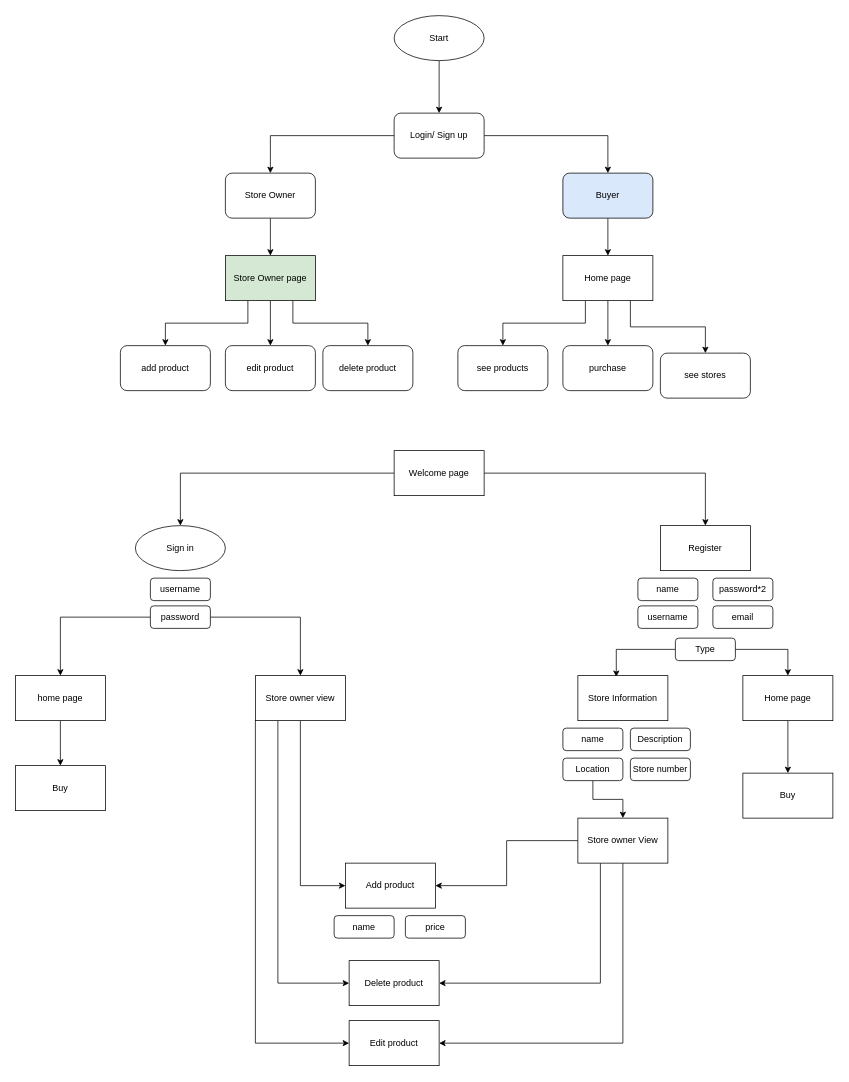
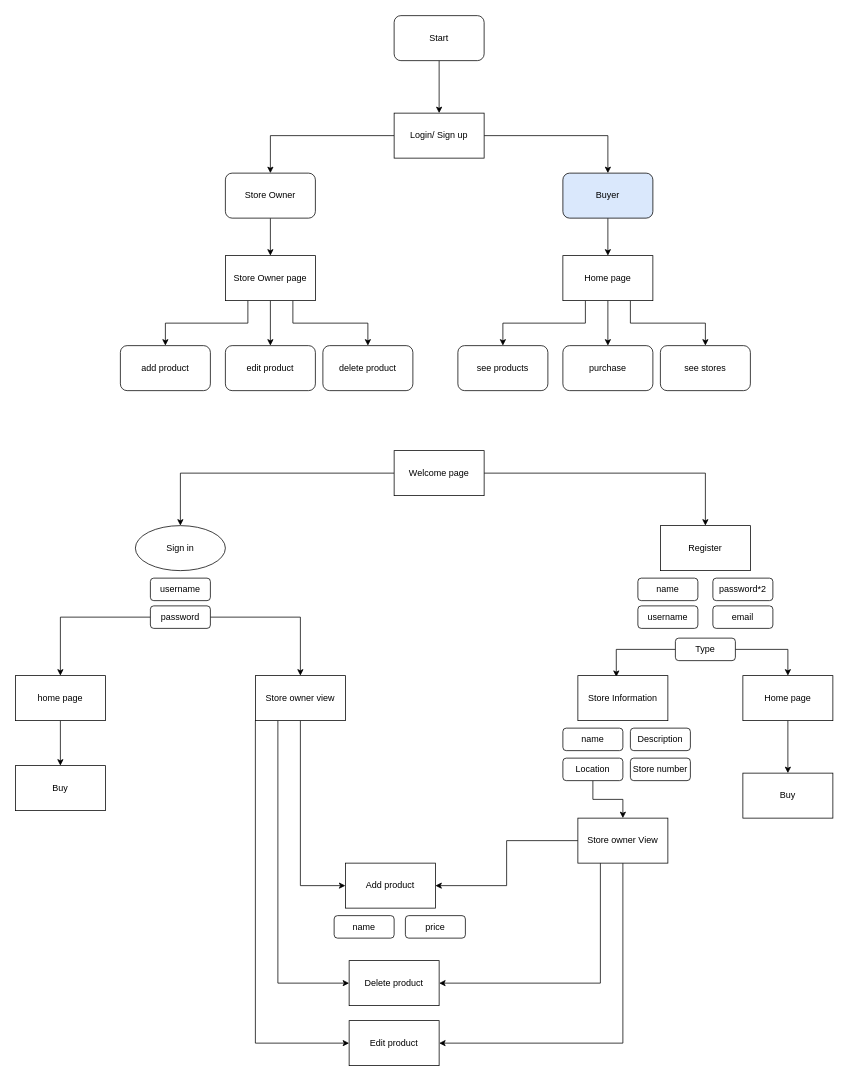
  <mxCell id="0" />
  <mxCell id="1" parent="0" />
  <mxCell id="2" style="edgeStyle=orthogonalEdgeStyle;rounded=0;orthogonalLoop=1;jettySize=auto;html=1;" edge="1" parent="1" source="3" target="6"><mxGeometry relative="1" as="geometry" /></mxCell>
- <mxCell id="3" value="Start" style="ellipse;whiteSpace=wrap;html=1;" vertex="1" parent="1"><mxGeometry x="525" y="20" width="120" height="60" as="geometry" /></mxCell>
+ <mxCell id="3" value="Start" style="rounded=1;whiteSpace=wrap;html=1;" vertex="1" parent="1"><mxGeometry x="525" y="20" width="120" height="60" as="geometry" /></mxCell>
  <mxCell id="4" style="edgeStyle=orthogonalEdgeStyle;rounded=0;orthogonalLoop=1;jettySize=auto;html=1;exitX=0;exitY=0.5;exitDx=0;exitDy=0;entryX=0.5;entryY=0;entryDx=0;entryDy=0;" edge="1" parent="1" source="6" target="8"><mxGeometry relative="1" as="geometry" /></mxCell>
  <mxCell id="5" style="edgeStyle=orthogonalEdgeStyle;rounded=0;orthogonalLoop=1;jettySize=auto;html=1;exitX=1;exitY=0.5;exitDx=0;exitDy=0;entryX=0.5;entryY=0;entryDx=0;entryDy=0;" edge="1" parent="1" source="6" target="10"><mxGeometry relative="1" as="geometry" /></mxCell>
- <mxCell id="6" value="Login/ Sign up" style="rounded=1;whiteSpace=wrap;html=1;" vertex="1" parent="1"><mxGeometry x="525" y="150" width="120" height="60" as="geometry" /></mxCell>
+ <mxCell id="6" value="Login/ Sign up" style="whiteSpace=wrap;html=1;rounded=0;" vertex="1" parent="1"><mxGeometry x="525" y="150" width="120" height="60" as="geometry" /></mxCell>
  <mxCell id="7" style="edgeStyle=orthogonalEdgeStyle;rounded=0;orthogonalLoop=1;jettySize=auto;html=1;entryX=0.5;entryY=0;entryDx=0;entryDy=0;" edge="1" parent="1" source="8" target="21"><mxGeometry relative="1" as="geometry" /></mxCell>
  <mxCell id="8" value="&lt;div&gt;Store Owner&lt;/div&gt;" style="rounded=1;whiteSpace=wrap;html=1;" vertex="1" parent="1"><mxGeometry x="300" y="230" width="120" height="60" as="geometry" /></mxCell>
  <mxCell id="9" style="edgeStyle=orthogonalEdgeStyle;rounded=0;orthogonalLoop=1;jettySize=auto;html=1;" edge="1" parent="1" source="10" target="15"><mxGeometry relative="1" as="geometry" /></mxCell>
  <mxCell id="10" value="Buyer" style="rounded=1;whiteSpace=wrap;html=1;fillColor=#dae8fc;" vertex="1" parent="1"><mxGeometry x="750" y="230" width="120" height="60" as="geometry" /></mxCell>
  <mxCell id="11" value="purchase" style="rounded=1;whiteSpace=wrap;html=1;" vertex="1" parent="1"><mxGeometry x="750" y="460" width="120" height="60" as="geometry" /></mxCell>
  <mxCell id="12" style="edgeStyle=orthogonalEdgeStyle;rounded=0;orthogonalLoop=1;jettySize=auto;html=1;exitX=0.25;exitY=1;exitDx=0;exitDy=0;entryX=0.5;entryY=0;entryDx=0;entryDy=0;" edge="1" parent="1" source="15" target="17"><mxGeometry relative="1" as="geometry" /></mxCell>
  <mxCell id="13" style="edgeStyle=orthogonalEdgeStyle;rounded=0;orthogonalLoop=1;jettySize=auto;html=1;entryX=0.5;entryY=0;entryDx=0;entryDy=0;" edge="1" parent="1" source="15" target="11"><mxGeometry relative="1" as="geometry" /></mxCell>
  <mxCell id="14" style="edgeStyle=orthogonalEdgeStyle;rounded=0;orthogonalLoop=1;jettySize=auto;html=1;exitX=0.75;exitY=1;exitDx=0;exitDy=0;entryX=0.5;entryY=0;entryDx=0;entryDy=0;" edge="1" parent="1" source="15" target="16"><mxGeometry relative="1" as="geometry" /></mxCell>
  <mxCell id="15" value="&lt;div&gt;Home page&lt;/div&gt;" style="rounded=0;whiteSpace=wrap;html=1;" vertex="1" parent="1"><mxGeometry x="750" y="340" width="120" height="60" as="geometry" /></mxCell>
- <mxCell id="16" value="&lt;div&gt;see stores&lt;/div&gt;" style="rounded=1;whiteSpace=wrap;html=1;" vertex="1" parent="1"><mxGeometry x="880" y="470" width="120" height="60" as="geometry" /></mxCell>
+ <mxCell id="16" value="&lt;div&gt;see stores&lt;/div&gt;" style="rounded=1;whiteSpace=wrap;html=1;" vertex="1" parent="1"><mxGeometry x="880" y="460" width="120" height="60" as="geometry" /></mxCell>
  <mxCell id="17" value="see products" style="rounded=1;whiteSpace=wrap;html=1;" vertex="1" parent="1"><mxGeometry x="610" y="460" width="120" height="60" as="geometry" /></mxCell>
  <mxCell id="18" style="edgeStyle=orthogonalEdgeStyle;rounded=0;orthogonalLoop=1;jettySize=auto;html=1;" edge="1" parent="1" source="21" target="23"><mxGeometry relative="1" as="geometry" /></mxCell>
  <mxCell id="19" style="edgeStyle=orthogonalEdgeStyle;rounded=0;orthogonalLoop=1;jettySize=auto;html=1;exitX=0.75;exitY=1;exitDx=0;exitDy=0;" edge="1" parent="1" source="21" target="24"><mxGeometry relative="1" as="geometry" /></mxCell>
  <mxCell id="20" style="edgeStyle=orthogonalEdgeStyle;rounded=0;orthogonalLoop=1;jettySize=auto;html=1;exitX=0.25;exitY=1;exitDx=0;exitDy=0;entryX=0.5;entryY=0;entryDx=0;entryDy=0;" edge="1" parent="1" source="21" target="22"><mxGeometry relative="1" as="geometry" /></mxCell>
- <mxCell id="21" value="&lt;div&gt;Store Owner page&lt;/div&gt;" style="rounded=0;whiteSpace=wrap;html=1;fillColor=#d5e8d4;" vertex="1" parent="1"><mxGeometry x="300" y="340" width="120" height="60" as="geometry" /></mxCell>
+ <mxCell id="21" value="&lt;div&gt;Store Owner page&lt;/div&gt;" style="rounded=0;whiteSpace=wrap;html=1;" vertex="1" parent="1"><mxGeometry x="300" y="340" width="120" height="60" as="geometry" /></mxCell>
  <mxCell id="22" value="add product" style="rounded=1;whiteSpace=wrap;html=1;" vertex="1" parent="1"><mxGeometry x="160" y="460" width="120" height="60" as="geometry" /></mxCell>
  <mxCell id="23" value="edit product" style="rounded=1;whiteSpace=wrap;html=1;" vertex="1" parent="1"><mxGeometry x="300" y="460" width="120" height="60" as="geometry" /></mxCell>
  <mxCell id="24" value="delete product" style="rounded=1;whiteSpace=wrap;html=1;" vertex="1" parent="1"><mxGeometry x="430" y="460" width="120" height="60" as="geometry" /></mxCell>
  <mxCell id="25" style="edgeStyle=orthogonalEdgeStyle;rounded=0;orthogonalLoop=1;jettySize=auto;html=1;entryX=0.5;entryY=0;entryDx=0;entryDy=0;" edge="1" parent="1" source="27" target="28"><mxGeometry relative="1" as="geometry" /></mxCell>
  <mxCell id="26" style="edgeStyle=orthogonalEdgeStyle;rounded=0;orthogonalLoop=1;jettySize=auto;html=1;entryX=0.5;entryY=0;entryDx=0;entryDy=0;" edge="1" parent="1" source="27" target="29"><mxGeometry relative="1" as="geometry" /></mxCell>
  <mxCell id="27" value="&lt;div&gt;Welcome page&lt;/div&gt;" style="rounded=0;whiteSpace=wrap;html=1;glass=0;" vertex="1" parent="1"><mxGeometry x="525" y="600" width="120" height="60" as="geometry" /></mxCell>
  <mxCell id="28" value="Sign in" style="ellipse;whiteSpace=wrap;html=1;" vertex="1" parent="1"><mxGeometry x="180" y="700" width="120" height="60" as="geometry" /></mxCell>
  <mxCell id="29" value="Register" style="rounded=0;whiteSpace=wrap;html=1;" vertex="1" parent="1"><mxGeometry x="880" y="700" width="120" height="60" as="geometry" /></mxCell>
  <mxCell id="30" value="username" style="rounded=1;whiteSpace=wrap;html=1;" vertex="1" parent="1"><mxGeometry x="200" y="770" width="80" height="30" as="geometry" /></mxCell>
  <mxCell id="31" style="edgeStyle=orthogonalEdgeStyle;rounded=0;orthogonalLoop=1;jettySize=auto;html=1;entryX=0.5;entryY=0;entryDx=0;entryDy=0;" edge="1" parent="1" source="33" target="39"><mxGeometry relative="1" as="geometry" /></mxCell>
  <mxCell id="32" style="edgeStyle=orthogonalEdgeStyle;rounded=0;orthogonalLoop=1;jettySize=auto;html=1;entryX=0.5;entryY=0;entryDx=0;entryDy=0;" edge="1" parent="1" source="33" target="43"><mxGeometry relative="1" as="geometry" /></mxCell>
  <mxCell id="33" value="password" style="rounded=1;whiteSpace=wrap;html=1;" vertex="1" parent="1"><mxGeometry x="200" y="807" width="80" height="30" as="geometry" /></mxCell>
  <mxCell id="34" value="name" style="rounded=1;whiteSpace=wrap;html=1;" vertex="1" parent="1"><mxGeometry x="850" y="770" width="80" height="30" as="geometry" /></mxCell>
  <mxCell id="35" value="username" style="rounded=1;whiteSpace=wrap;html=1;" vertex="1" parent="1"><mxGeometry x="850" y="807" width="80" height="30" as="geometry" /></mxCell>
  <mxCell id="36" value="password*2" style="rounded=1;whiteSpace=wrap;html=1;" vertex="1" parent="1"><mxGeometry x="950" y="770" width="80" height="30" as="geometry" /></mxCell>
  <mxCell id="37" value="email" style="rounded=1;whiteSpace=wrap;html=1;" vertex="1" parent="1"><mxGeometry x="950" y="807" width="80" height="30" as="geometry" /></mxCell>
  <mxCell id="38" style="edgeStyle=orthogonalEdgeStyle;rounded=0;orthogonalLoop=1;jettySize=auto;html=1;entryX=0.5;entryY=0;entryDx=0;entryDy=0;" edge="1" parent="1" source="39" target="60"><mxGeometry relative="1" as="geometry" /></mxCell>
  <mxCell id="39" value="home page" style="rounded=0;whiteSpace=wrap;html=1;" vertex="1" parent="1"><mxGeometry x="20" y="900" width="120" height="60" as="geometry" /></mxCell>
  <mxCell id="40" style="edgeStyle=orthogonalEdgeStyle;rounded=0;orthogonalLoop=1;jettySize=auto;html=1;entryX=0;entryY=0.5;entryDx=0;entryDy=0;" edge="1" parent="1" source="43" target="61"><mxGeometry relative="1" as="geometry" /></mxCell>
  <mxCell id="41" style="edgeStyle=orthogonalEdgeStyle;rounded=0;orthogonalLoop=1;jettySize=auto;html=1;exitX=0.25;exitY=1;exitDx=0;exitDy=0;entryX=0;entryY=0.5;entryDx=0;entryDy=0;" edge="1" parent="1" source="43" target="64"><mxGeometry relative="1" as="geometry" /></mxCell>
  <mxCell id="42" style="edgeStyle=orthogonalEdgeStyle;rounded=0;orthogonalLoop=1;jettySize=auto;html=1;exitX=0;exitY=1;exitDx=0;exitDy=0;entryX=0;entryY=0.5;entryDx=0;entryDy=0;" edge="1" parent="1" source="43" target="65"><mxGeometry relative="1" as="geometry" /></mxCell>
  <mxCell id="43" value="Store owner view" style="rounded=0;whiteSpace=wrap;html=1;" vertex="1" parent="1"><mxGeometry x="340" y="900" width="120" height="60" as="geometry" /></mxCell>
  <mxCell id="44" style="edgeStyle=orthogonalEdgeStyle;rounded=0;orthogonalLoop=1;jettySize=auto;html=1;entryX=0.5;entryY=0;entryDx=0;entryDy=0;" edge="1" parent="1" source="46" target="48"><mxGeometry relative="1" as="geometry" /></mxCell>
  <mxCell id="45" style="edgeStyle=orthogonalEdgeStyle;rounded=0;orthogonalLoop=1;jettySize=auto;html=1;exitX=0;exitY=0.5;exitDx=0;exitDy=0;entryX=0.427;entryY=0.029;entryDx=0;entryDy=0;entryPerimeter=0;" edge="1" parent="1" source="46" target="49"><mxGeometry relative="1" as="geometry" /></mxCell>
  <mxCell id="46" value="Type" style="rounded=1;whiteSpace=wrap;html=1;" vertex="1" parent="1"><mxGeometry x="900" y="850" width="80" height="30" as="geometry" /></mxCell>
  <mxCell id="47" style="edgeStyle=orthogonalEdgeStyle;rounded=0;orthogonalLoop=1;jettySize=auto;html=1;entryX=0.5;entryY=0;entryDx=0;entryDy=0;" edge="1" parent="1" source="48" target="59"><mxGeometry relative="1" as="geometry" /></mxCell>
  <mxCell id="48" value="Home page" style="rounded=0;whiteSpace=wrap;html=1;" vertex="1" parent="1"><mxGeometry x="990" y="900" width="120" height="60" as="geometry" /></mxCell>
  <mxCell id="49" value="Store Information" style="rounded=0;whiteSpace=wrap;html=1;" vertex="1" parent="1"><mxGeometry x="770" y="900" width="120" height="60" as="geometry" /></mxCell>
  <mxCell id="50" value="name" style="rounded=1;whiteSpace=wrap;html=1;" vertex="1" parent="1"><mxGeometry x="750" y="970" width="80" height="30" as="geometry" /></mxCell>
  <mxCell id="51" value="Description" style="rounded=1;whiteSpace=wrap;html=1;" vertex="1" parent="1"><mxGeometry x="840" y="970" width="80" height="30" as="geometry" /></mxCell>
  <mxCell id="52" style="edgeStyle=orthogonalEdgeStyle;rounded=0;orthogonalLoop=1;jettySize=auto;html=1;entryX=0.5;entryY=0;entryDx=0;entryDy=0;" edge="1" parent="1" source="53" target="58"><mxGeometry relative="1" as="geometry" /></mxCell>
  <mxCell id="53" value="Location" style="rounded=1;whiteSpace=wrap;html=1;" vertex="1" parent="1"><mxGeometry x="750" y="1010" width="80" height="30" as="geometry" /></mxCell>
  <mxCell id="54" value="Store number" style="rounded=1;whiteSpace=wrap;html=1;" vertex="1" parent="1"><mxGeometry x="840" y="1010" width="80" height="30" as="geometry" /></mxCell>
  <mxCell id="55" style="edgeStyle=orthogonalEdgeStyle;rounded=0;orthogonalLoop=1;jettySize=auto;html=1;entryX=1;entryY=0.5;entryDx=0;entryDy=0;" edge="1" parent="1" source="58" target="61"><mxGeometry relative="1" as="geometry" /></mxCell>
  <mxCell id="56" style="edgeStyle=orthogonalEdgeStyle;rounded=0;orthogonalLoop=1;jettySize=auto;html=1;exitX=0.25;exitY=1;exitDx=0;exitDy=0;entryX=1;entryY=0.5;entryDx=0;entryDy=0;" edge="1" parent="1" source="58" target="64"><mxGeometry relative="1" as="geometry" /></mxCell>
  <mxCell id="57" style="edgeStyle=orthogonalEdgeStyle;rounded=0;orthogonalLoop=1;jettySize=auto;html=1;exitX=0.5;exitY=1;exitDx=0;exitDy=0;entryX=1;entryY=0.5;entryDx=0;entryDy=0;" edge="1" parent="1" source="58" target="65"><mxGeometry relative="1" as="geometry" /></mxCell>
  <mxCell id="58" value="Store owner View" style="rounded=0;whiteSpace=wrap;html=1;" vertex="1" parent="1"><mxGeometry x="770" y="1090" width="120" height="60" as="geometry" /></mxCell>
  <mxCell id="59" value="Buy" style="rounded=0;whiteSpace=wrap;html=1;" vertex="1" parent="1"><mxGeometry x="990" y="1030" width="120" height="60" as="geometry" /></mxCell>
  <mxCell id="60" value="Buy" style="rounded=0;whiteSpace=wrap;html=1;" vertex="1" parent="1"><mxGeometry x="20" y="1020" width="120" height="60" as="geometry" /></mxCell>
  <mxCell id="61" value="Add product" style="rounded=0;whiteSpace=wrap;html=1;" vertex="1" parent="1"><mxGeometry x="460" y="1150" width="120" height="60" as="geometry" /></mxCell>
  <mxCell id="62" value="name" style="rounded=1;whiteSpace=wrap;html=1;" vertex="1" parent="1"><mxGeometry x="445" y="1220" width="80" height="30" as="geometry" /></mxCell>
  <mxCell id="63" value="price" style="rounded=1;whiteSpace=wrap;html=1;" vertex="1" parent="1"><mxGeometry x="540" y="1220" width="80" height="30" as="geometry" /></mxCell>
  <mxCell id="64" value="Delete product" style="rounded=0;whiteSpace=wrap;html=1;" vertex="1" parent="1"><mxGeometry x="465" y="1280" width="120" height="60" as="geometry" /></mxCell>
  <mxCell id="65" value="Edit product" style="rounded=0;whiteSpace=wrap;html=1;" vertex="1" parent="1"><mxGeometry x="465" y="1360" width="120" height="60" as="geometry" /></mxCell>
